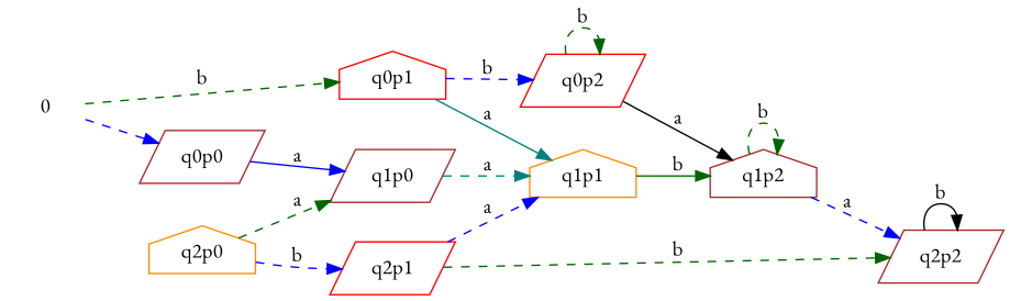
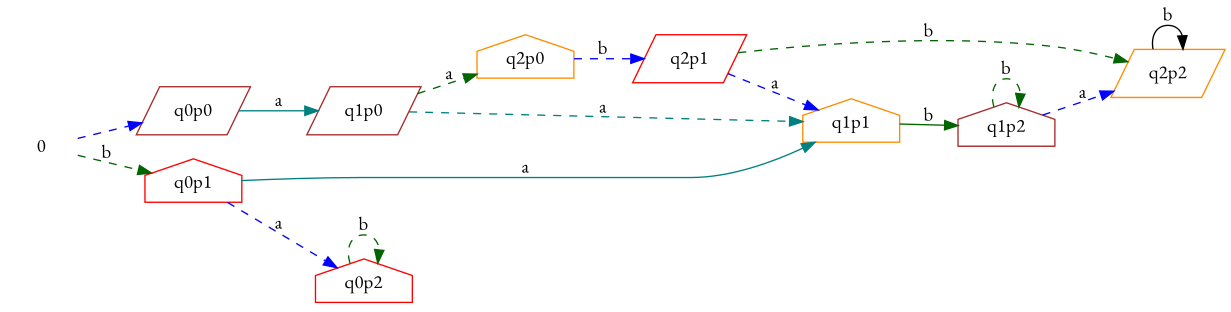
  digraph {
    fontname="EB Garamond"
    rankdir=LR
    node [color=brown fontname="EB Garamond" shape=parallelogram]
    edge [color=darkgreen fontname="EB Garamond" style=dashed]
-   q2p2
-   q0p2 [color=red]
+   q2p2 [color=darkorange]
+   q0p2 [color=red shape=house]
    q1p2 [shape=house]
    q0p0
    q1p0
    q1p1 [color=darkorange shape=house]
    q2p0 [color=darkorange shape=house]
    q0p1 [color=red shape=house]
    q2p1 [color=red]
    0 [color=red shape=none]
    q2p2 -> q2p2 [color=black label=b style=solid]
    q0p2 -> q0p2 [label=b]
-   q0p2 -> q1p2 [color=black label=a style=solid]
    q1p2 -> q2p2 [color=blue label=a]
    q1p2 -> q1p2 [label=b]
-   q0p0 -> q1p0 [color=blue label=a style=solid]
+   q0p0 -> q1p0 [color=teal label=a style=solid]
    q1p0 -> q1p1 [color=teal label=a]
-   q2p0 -> q1p0 [label=a]
+   q1p0 -> q2p0 [label=a]
    q1p1 -> q1p2 [label=b style=solid]
    q2p0 -> q2p1 [color=blue label=b]
-   q0p1 -> q0p2 [color=blue label=b]
+   q0p1 -> q0p2 [color=blue label=a]
    q0p1 -> q1p1 [color=teal label=a style=solid]
    q2p1 -> q2p2 [label=b]
    q2p1 -> q1p1 [color=blue label=a]
    0 -> q0p0 [color=blue]
    0 -> q0p1 [label=b]
  }
